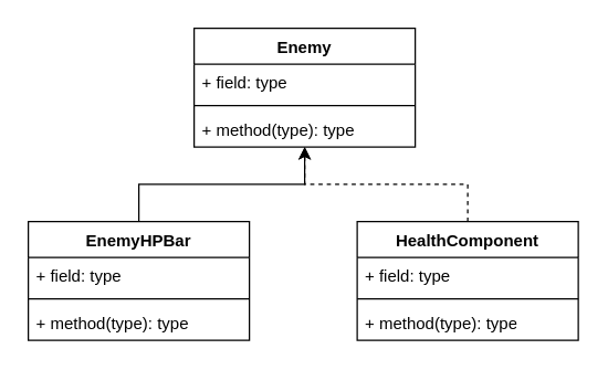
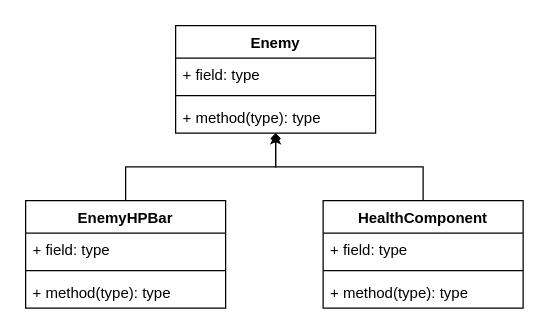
  <mxCell id="0" />
  <mxCell id="1" parent="0" />
  <mxCell id="2" value="Enemy&lt;div&gt;&lt;br&gt;&lt;/div&gt;" style="swimlane;fontStyle=1;align=center;verticalAlign=top;childLayout=stackLayout;horizontal=1;startSize=26;horizontalStack=0;resizeParent=1;resizeParentMax=0;resizeLast=0;collapsible=1;marginBottom=0;whiteSpace=wrap;html=1;" vertex="1" parent="1"><mxGeometry x="140" y="20" width="160" height="86" as="geometry" /></mxCell>
  <mxCell id="3" value="+ field: type" style="text;strokeColor=none;fillColor=none;align=left;verticalAlign=top;spacingLeft=4;spacingRight=4;overflow=hidden;rotatable=0;points=[[0,0.5],[1,0.5]];portConstraint=eastwest;whiteSpace=wrap;html=1;" vertex="1" parent="2"><mxGeometry y="26" width="160" height="26" as="geometry" /></mxCell>
  <mxCell id="4" value="" style="line;strokeWidth=1;fillColor=none;align=left;verticalAlign=middle;spacingTop=-1;spacingLeft=3;spacingRight=3;rotatable=0;labelPosition=right;points=[];portConstraint=eastwest;strokeColor=inherit;" vertex="1" parent="2"><mxGeometry y="52" width="160" height="8" as="geometry" /></mxCell>
  <mxCell id="5" value="+ method(type): type" style="text;strokeColor=none;fillColor=none;align=left;verticalAlign=top;spacingLeft=4;spacingRight=4;overflow=hidden;rotatable=0;points=[[0,0.5],[1,0.5]];portConstraint=eastwest;whiteSpace=wrap;html=1;" vertex="1" parent="2"><mxGeometry y="60" width="160" height="26" as="geometry" /></mxCell>
- <mxCell id="6" style="edgeStyle=orthogonalEdgeStyle;rounded=0;orthogonalLoop=1;jettySize=auto;html=1;" edge="1" parent="1" source="7" target="2"><mxGeometry relative="1" as="geometry" /></mxCell>
+ <mxCell id="6" style="edgeStyle=orthogonalEdgeStyle;rounded=0;orthogonalLoop=1;jettySize=auto;html=1;endArrow=diamond;" edge="1" parent="1" source="7" target="2"><mxGeometry relative="1" as="geometry" /></mxCell>
  <mxCell id="7" value="EnemyHPBar" style="swimlane;fontStyle=1;align=center;verticalAlign=top;childLayout=stackLayout;horizontal=1;startSize=26;horizontalStack=0;resizeParent=1;resizeParentMax=0;resizeLast=0;collapsible=1;marginBottom=0;whiteSpace=wrap;html=1;" vertex="1" parent="1"><mxGeometry x="20" y="160" width="160" height="86" as="geometry" /></mxCell>
  <mxCell id="8" value="+ field: type" style="text;strokeColor=none;fillColor=none;align=left;verticalAlign=top;spacingLeft=4;spacingRight=4;overflow=hidden;rotatable=0;points=[[0,0.5],[1,0.5]];portConstraint=eastwest;whiteSpace=wrap;html=1;" vertex="1" parent="7"><mxGeometry y="26" width="160" height="26" as="geometry" /></mxCell>
  <mxCell id="9" value="" style="line;strokeWidth=1;fillColor=none;align=left;verticalAlign=middle;spacingTop=-1;spacingLeft=3;spacingRight=3;rotatable=0;labelPosition=right;points=[];portConstraint=eastwest;strokeColor=inherit;" vertex="1" parent="7"><mxGeometry y="52" width="160" height="8" as="geometry" /></mxCell>
  <mxCell id="10" value="+ method(type): type" style="text;strokeColor=none;fillColor=none;align=left;verticalAlign=top;spacingLeft=4;spacingRight=4;overflow=hidden;rotatable=0;points=[[0,0.5],[1,0.5]];portConstraint=eastwest;whiteSpace=wrap;html=1;" vertex="1" parent="7"><mxGeometry y="60" width="160" height="26" as="geometry" /></mxCell>
- <mxCell id="11" style="edgeStyle=orthogonalEdgeStyle;rounded=0;orthogonalLoop=1;jettySize=auto;html=1;dashed=1;" edge="1" parent="1" source="12" target="2"><mxGeometry relative="1" as="geometry" /></mxCell>
+ <mxCell id="11" style="edgeStyle=orthogonalEdgeStyle;rounded=0;orthogonalLoop=1;jettySize=auto;html=1;" edge="1" parent="1" source="12" target="2"><mxGeometry relative="1" as="geometry" /></mxCell>
  <mxCell id="12" value="HealthComponent" style="swimlane;fontStyle=1;align=center;verticalAlign=top;childLayout=stackLayout;horizontal=1;startSize=26;horizontalStack=0;resizeParent=1;resizeParentMax=0;resizeLast=0;collapsible=1;marginBottom=0;whiteSpace=wrap;html=1;" vertex="1" parent="1"><mxGeometry x="258" y="160" width="160" height="86" as="geometry" /></mxCell>
  <mxCell id="13" value="+ field: type" style="text;strokeColor=none;fillColor=none;align=left;verticalAlign=top;spacingLeft=4;spacingRight=4;overflow=hidden;rotatable=0;points=[[0,0.5],[1,0.5]];portConstraint=eastwest;whiteSpace=wrap;html=1;" vertex="1" parent="12"><mxGeometry y="26" width="160" height="26" as="geometry" /></mxCell>
  <mxCell id="14" value="" style="line;strokeWidth=1;fillColor=none;align=left;verticalAlign=middle;spacingTop=-1;spacingLeft=3;spacingRight=3;rotatable=0;labelPosition=right;points=[];portConstraint=eastwest;strokeColor=inherit;" vertex="1" parent="12"><mxGeometry y="52" width="160" height="8" as="geometry" /></mxCell>
  <mxCell id="15" value="+ method(type): type" style="text;strokeColor=none;fillColor=none;align=left;verticalAlign=top;spacingLeft=4;spacingRight=4;overflow=hidden;rotatable=0;points=[[0,0.5],[1,0.5]];portConstraint=eastwest;whiteSpace=wrap;html=1;" vertex="1" parent="12"><mxGeometry y="60" width="160" height="26" as="geometry" /></mxCell>
